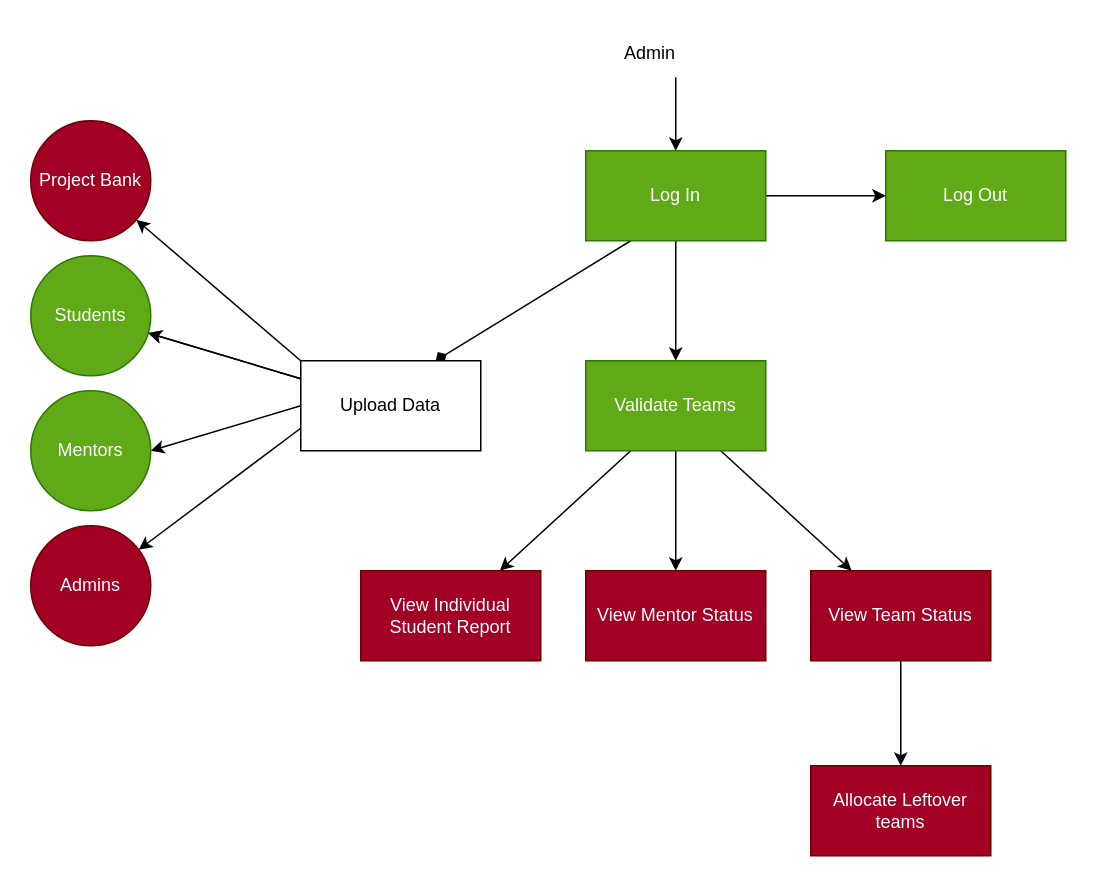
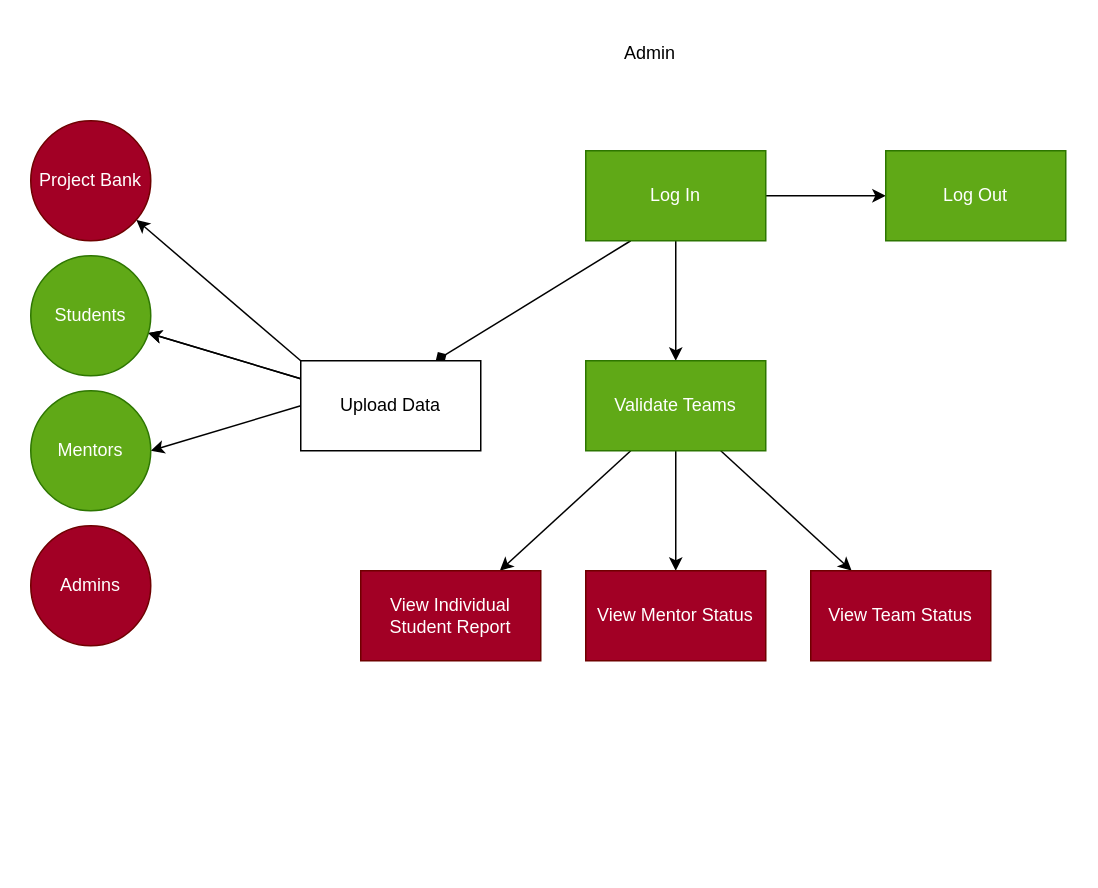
  <mxCell id="0" />
  <mxCell id="1" parent="0" />
  <mxCell id="2" value="Admin" style="text;strokeColor=none;fillColor=none;align=left;verticalAlign=middle;spacingLeft=4;spacingRight=4;overflow=hidden;points=[[0,0.5],[1,0.5]];portConstraint=eastwest;rotatable=0;whiteSpace=wrap;html=1;" vertex="1" parent="1"><mxGeometry x="410" y="20" width="80" height="30" as="geometry" /></mxCell>
  <mxCell id="3" value="" style="edgeStyle=none;html=1;" edge="1" parent="1" source="6" target="8"><mxGeometry relative="1" as="geometry" /></mxCell>
  <mxCell id="4" value="" style="edgeStyle=none;html=1;" edge="1" parent="1" source="6" target="12"><mxGeometry relative="1" as="geometry" /></mxCell>
  <mxCell id="5" style="edgeStyle=none;html=1;exitX=0.25;exitY=1;exitDx=0;exitDy=0;entryX=0.75;entryY=0;entryDx=0;entryDy=0;endArrow=diamond;" edge="1" parent="1" source="6" target="20"><mxGeometry relative="1" as="geometry" /></mxCell>
  <mxCell id="6" value="Log In" style="rounded=0;whiteSpace=wrap;html=1;fillColor=#60a917;fontColor=#ffffff;strokeColor=#2D7600;" vertex="1" parent="1"><mxGeometry x="390" y="100" width="120" height="60" as="geometry" /></mxCell>
- <mxCell id="7" value="" style="endArrow=classic;html=1;entryX=0.5;entryY=0;entryDx=0;entryDy=0;exitX=0.5;exitY=1.033;exitDx=0;exitDy=0;exitPerimeter=0;" edge="1" parent="1" source="2" target="6"><mxGeometry width="50" height="50" relative="1" as="geometry"><mxPoint x="435" y="300" as="sourcePoint" /><mxPoint x="485" y="250" as="targetPoint" /></mxGeometry></mxCell>
  <mxCell id="8" value="Log Out" style="rounded=0;whiteSpace=wrap;html=1;fillColor=#60a917;fontColor=#ffffff;strokeColor=#2D7600;" vertex="1" parent="1"><mxGeometry x="590" y="100" width="120" height="60" as="geometry" /></mxCell>
  <mxCell id="9" value="" style="edgeStyle=none;html=1;" edge="1" parent="1" source="12" target="14"><mxGeometry relative="1" as="geometry" /></mxCell>
  <mxCell id="10" style="edgeStyle=none;html=1;exitX=0.75;exitY=1;exitDx=0;exitDy=0;" edge="1" parent="1" source="12" target="25"><mxGeometry relative="1" as="geometry"><mxPoint x="570" y="380" as="targetPoint" /></mxGeometry></mxCell>
  <mxCell id="11" style="edgeStyle=none;html=1;exitX=0.25;exitY=1;exitDx=0;exitDy=0;" edge="1" parent="1" source="12" target="26"><mxGeometry relative="1" as="geometry"><mxPoint x="310" y="390" as="targetPoint" /></mxGeometry></mxCell>
  <mxCell id="12" value="Validate Teams" style="rounded=0;whiteSpace=wrap;html=1;fillColor=#60a917;fontColor=#ffffff;strokeColor=#2D7600;" vertex="1" parent="1"><mxGeometry x="390" y="240" width="120" height="60" as="geometry" /></mxCell>
- <mxCell id="13" value="" style="edgeStyle=none;html=1;exitX=0.5;exitY=1;exitDx=0;exitDy=0;" edge="1" parent="1" source="25" target="27"><mxGeometry relative="1" as="geometry" /></mxCell>
  <mxCell id="14" value="View Mentor Status" style="whiteSpace=wrap;html=1;rounded=0;fillColor=#a20025;fontColor=#ffffff;strokeColor=#6F0000;" vertex="1" parent="1"><mxGeometry x="390" y="380" width="120" height="60" as="geometry" /></mxCell>
  <mxCell id="15" value="" style="edgeStyle=none;html=1;" edge="1" parent="1" source="20" target="21"><mxGeometry relative="1" as="geometry" /></mxCell>
  <mxCell id="16" value="" style="edgeStyle=none;html=1;" edge="1" parent="1" source="20" target="21"><mxGeometry relative="1" as="geometry" /></mxCell>
  <mxCell id="17" style="edgeStyle=none;html=1;exitX=0;exitY=0.5;exitDx=0;exitDy=0;entryX=1;entryY=0.5;entryDx=0;entryDy=0;" edge="1" parent="1" source="20" target="22"><mxGeometry relative="1" as="geometry" /></mxCell>
- <mxCell id="18" style="edgeStyle=none;html=1;exitX=0;exitY=0.75;exitDx=0;exitDy=0;" edge="1" parent="1" source="20" target="23"><mxGeometry relative="1" as="geometry"><mxPoint x="110" y="380" as="targetPoint" /></mxGeometry></mxCell>
  <mxCell id="19" style="edgeStyle=none;html=1;exitX=0;exitY=0;exitDx=0;exitDy=0;" edge="1" parent="1" source="20" target="24"><mxGeometry relative="1" as="geometry"><mxPoint x="100" y="150" as="targetPoint" /></mxGeometry></mxCell>
  <mxCell id="20" value="Upload Data" style="rounded=0;whiteSpace=wrap;html=1;" vertex="1" parent="1"><mxGeometry x="200" y="240" width="120" height="60" as="geometry" /></mxCell>
  <mxCell id="21" value="Students" style="ellipse;whiteSpace=wrap;html=1;rounded=0;fillColor=#60a917;fontColor=#ffffff;strokeColor=#2D7600;" vertex="1" parent="1"><mxGeometry x="20" y="170" width="80" height="80" as="geometry" /></mxCell>
  <mxCell id="22" value="Mentors" style="ellipse;whiteSpace=wrap;html=1;fillColor=#60a917;fontColor=#ffffff;strokeColor=#2D7600;" vertex="1" parent="1"><mxGeometry x="20" y="260" width="80" height="80" as="geometry" /></mxCell>
  <mxCell id="23" value="Admins" style="ellipse;whiteSpace=wrap;html=1;aspect=fixed;fillColor=#a20025;fontColor=#ffffff;strokeColor=#6F0000;" vertex="1" parent="1"><mxGeometry x="20" y="350" width="80" height="80" as="geometry" /></mxCell>
  <mxCell id="24" value="Project Bank" style="ellipse;whiteSpace=wrap;html=1;aspect=fixed;fillColor=#a20025;fontColor=#ffffff;strokeColor=#6F0000;" vertex="1" parent="1"><mxGeometry x="20" y="80" width="80" height="80" as="geometry" /></mxCell>
  <mxCell id="25" value="View Team Status" style="rounded=0;whiteSpace=wrap;html=1;fillColor=#a20025;fontColor=#ffffff;strokeColor=#6F0000;" vertex="1" parent="1"><mxGeometry x="540" y="380" width="120" height="60" as="geometry" /></mxCell>
  <mxCell id="26" value="View Individual Student Report" style="rounded=0;whiteSpace=wrap;html=1;fillColor=#a20025;fontColor=#ffffff;strokeColor=#6F0000;" vertex="1" parent="1"><mxGeometry x="240" y="380" width="120" height="60" as="geometry" /></mxCell>
- <mxCell id="27" value="Allocate Leftover teams" style="whiteSpace=wrap;html=1;fillColor=#a20025;strokeColor=#6F0000;fontColor=#ffffff;rounded=0;" vertex="1" parent="1"><mxGeometry x="540" y="510" width="120" height="60" as="geometry" /></mxCell>
